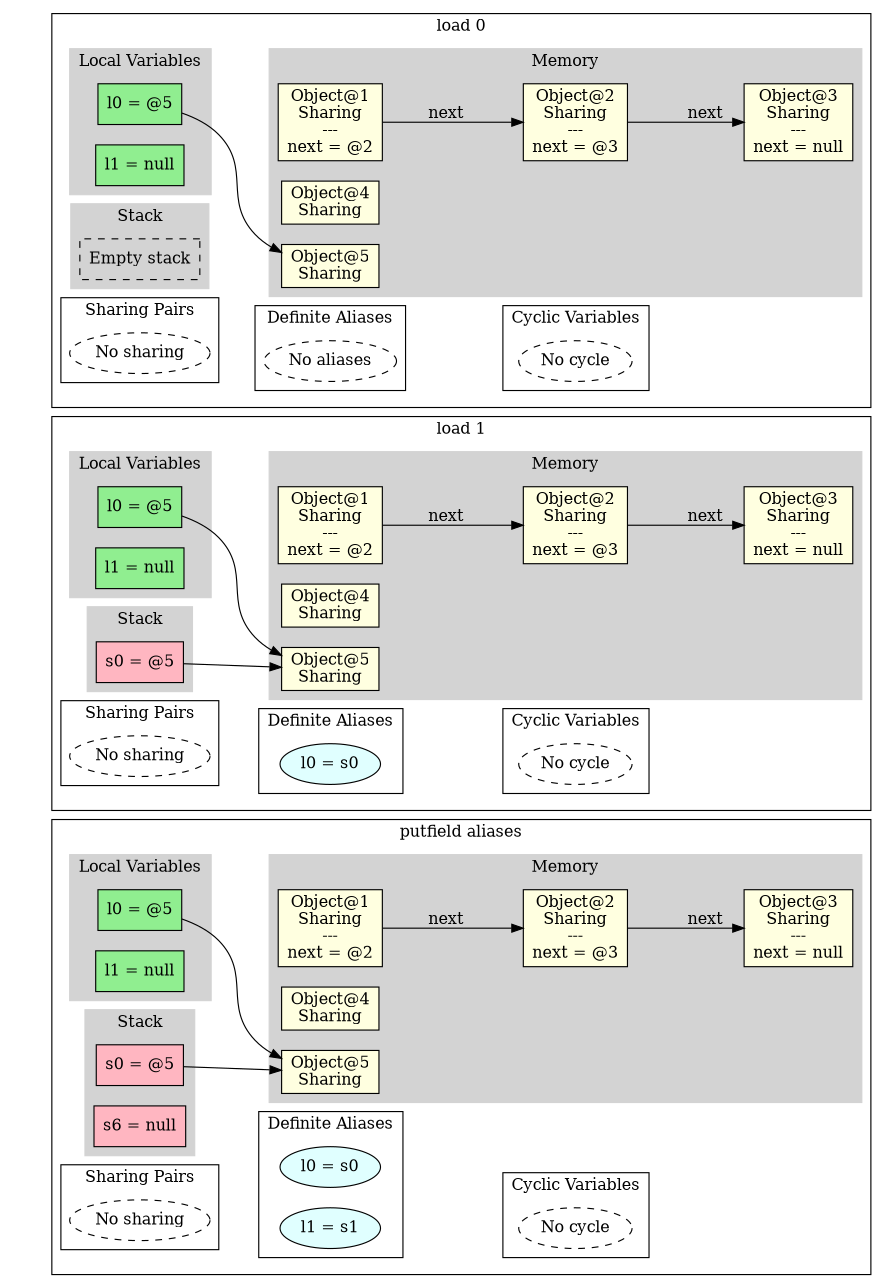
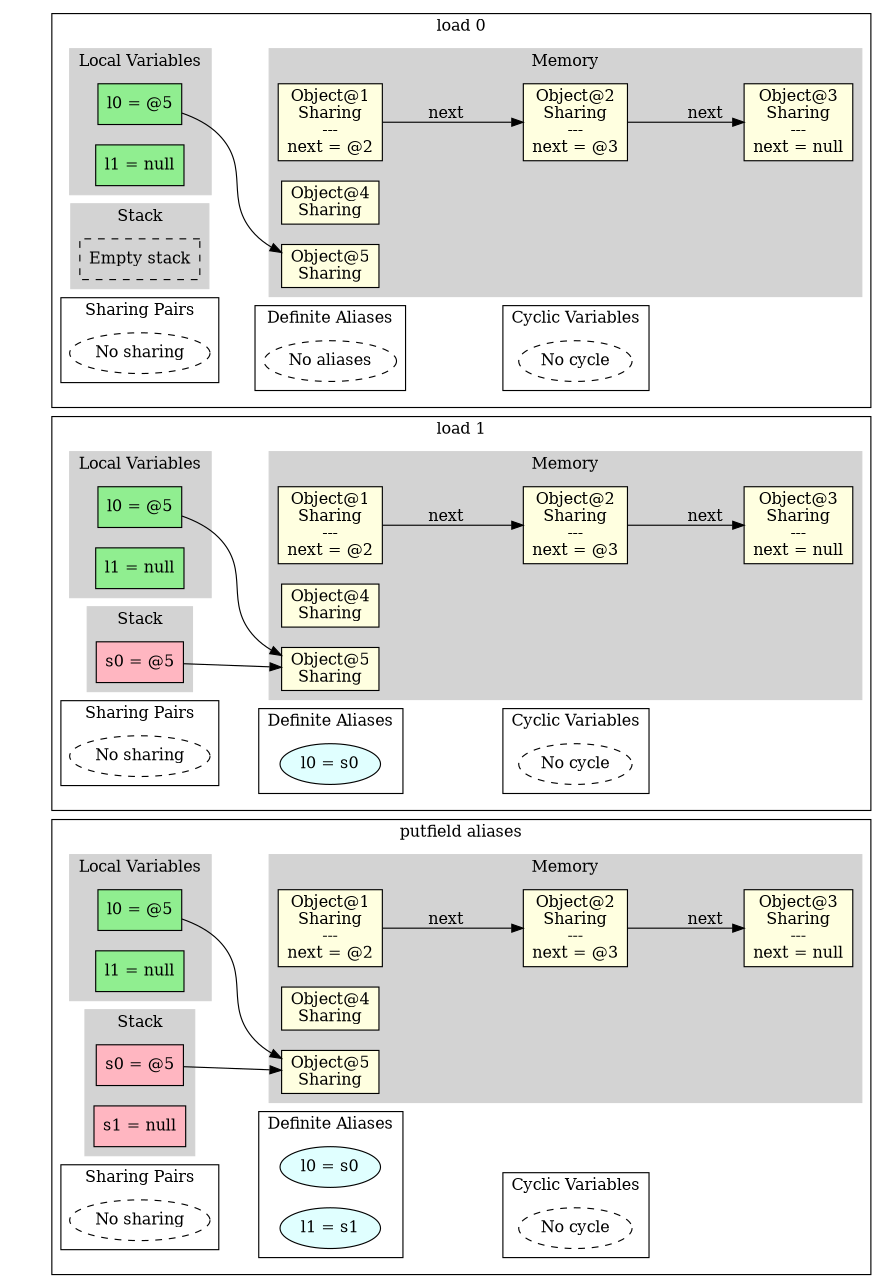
  digraph {
    anchor_start=anchor_530939237475032
    rankdir=LR
    node [fillcolor=lightyellow shape=box style=filled]
    anchor [fillcolor=lightblue height=0 shape=point style=invis width=0]
    n2 [fillcolor=lightgreen label="l0 = @5"]
    n3 [fillcolor=lightgreen label="l1 = null"]
    n4 [fillcolor=white label="Empty stack" style=dashed]
    n5 [label="Object@1\nSharing\n---\nnext = @2\n"]
    n6 [label="Object@2\nSharing\n---\nnext = @3\n"]
    n7 [label="Object@3\nSharing\n---\nnext = null\n"]
    n8 [label="Object@4\nSharing"]
    n9 [label="Object@5\nSharing"]
    n10 [fillcolor=white label="No sharing" shape=ellipse style=dashed]
    n11 [fillcolor=white label="No aliases" shape=ellipse style=dashed]
    n12 [fillcolor=white label="No cycle" shape=ellipse style=dashed]
    anchor_530939233704558 [fillcolor=lightblue shape=point style=invis]
    n14 [fillcolor=lightgreen label="l0 = @5"]
    n15 [fillcolor=lightgreen label="l1 = null"]
    n16 [fillcolor=lightpink label="s0 = @5"]
    n17 [label="Object@1\nSharing\n---\nnext = @2\n"]
    n18 [label="Object@2\nSharing\n---\nnext = @3\n"]
    n19 [label="Object@3\nSharing\n---\nnext = null\n"]
    n20 [label="Object@4\nSharing"]
    n21 [label="Object@5\nSharing"]
    n22 [fillcolor=white label="No sharing" shape=ellipse style=dashed]
    n23 [fillcolor=lightcyan label="l0 = s0" shape=ellipse]
    n24 [fillcolor=white label="No cycle" shape=ellipse style=dashed]
    anchor_530939235705604 [fillcolor=lightblue shape=point style=invis]
    n26 [fillcolor=lightgreen label="l0 = @5"]
    n27 [fillcolor=lightgreen label="l1 = null"]
    n28 [fillcolor=lightpink label="s0 = @5"]
-   n29 [fillcolor=lightpink label="s6 = null"]
+   n29 [fillcolor=lightpink label="s1 = null"]
    n30 [label="Object@1\nSharing\n---\nnext = @2\n"]
    n31 [label="Object@2\nSharing\n---\nnext = @3\n"]
    n32 [label="Object@3\nSharing\n---\nnext = null\n"]
    n33 [label="Object@4\nSharing"]
    n34 [label="Object@5\nSharing"]
    n35 [fillcolor=white label="No sharing" shape=ellipse style=dashed]
    n36 [fillcolor=lightcyan label="l0 = s0" shape=ellipse]
    n37 [fillcolor=lightcyan label="l1 = s1" shape=ellipse]
    n38 [fillcolor=white label="No cycle" shape=ellipse style=dashed]
    anchor_530939237475032 [fillcolor=lightblue shape=point style=invis]
    anchor_start [fillcolor=lightblue shape=point style=invis]
    subgraph cluster_1 {
      style=invis
      anchor
    }
    subgraph cluster_2 {
      label="load 0"
      anchor_530939233704558
      subgraph cluster_3 {
        color=lightgrey
        label="Local Variables"
        style=filled
        n2
        n3
      }
      subgraph cluster_4 {
        color=lightgrey
        label=Stack
        style=filled
        n4
      }
      subgraph cluster_5 {
        color=lightgrey
        label=Memory
        style=filled
        n5
        n6
        n7
        n8
        n9
      }
      subgraph cluster_6 {
        label="Sharing Pairs"
        n10
      }
      subgraph cluster_7 {
        label="Definite Aliases"
        n11
      }
      subgraph cluster_8 {
        label="Cyclic Variables"
        n12
      }
    }
    subgraph cluster_9 {
      label="load 1"
      anchor_530939235705604
      subgraph cluster_10 {
        color=lightgrey
        label="Local Variables"
        style=filled
        n14
        n15
      }
      subgraph cluster_11 {
        color=lightgrey
        label=Stack
        style=filled
        n16
      }
      subgraph cluster_12 {
        color=lightgrey
        label=Memory
        style=filled
        n17
        n18
        n19
        n20
        n21
      }
      subgraph cluster_13 {
        label="Sharing Pairs"
        n22
      }
      subgraph cluster_14 {
        label="Definite Aliases"
        n23
      }
      subgraph cluster_15 {
        label="Cyclic Variables"
        n24
      }
    }
    subgraph cluster_16 {
      label="putfield aliases"
      anchor_530939237475032
      subgraph cluster_17 {
        color=lightgrey
        label="Local Variables"
        style=filled
        n26
        n27
      }
      subgraph cluster_18 {
        color=lightgrey
        label=Stack
        style=filled
        n28
        n29
      }
      subgraph cluster_19 {
        color=lightgrey
        label=Memory
        style=filled
        n30
        n31
        n32
        n33
        n34
      }
      subgraph cluster_20 {
        label="Sharing Pairs"
        n35
      }
      subgraph cluster_21 {
        label="Definite Aliases"
        n36
        n37
      }
      subgraph cluster_22 {
        label="Cyclic Variables"
        n38
      }
    }
    n2 -> n9
    n5 -> n6 [label=next]
    n6 -> n7 [label=next]
    n10 -> n11 [style=invis weight=10]
    n11 -> n12 [style=invis weight=10]
    n14 -> n21
    n16 -> n21
    n17 -> n18 [label=next]
    n18 -> n19 [label=next]
    n22 -> n23 [style=invis weight=10]
    n23 -> n24 [style=invis weight=10]
    n26 -> n34
    n28 -> n34
    n30 -> n31 [label=next]
    n31 -> n32 [label=next]
    n35 -> n37 [style=invis weight=10]
    n37 -> n38 [style=invis weight=10]
    anchor_start -> anchor_530939233704558 [style=invis]
    anchor_start -> anchor_530939235705604 [style=invis]
    anchor_start -> anchor_530939237475032 [style=invis]
  }
